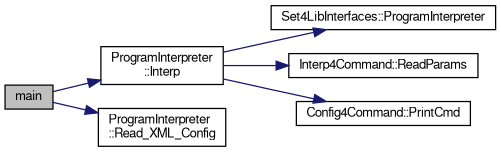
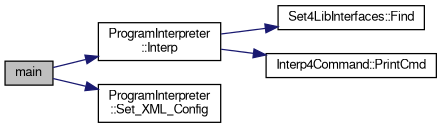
  digraph {
    rankdir=LR
    node [color=black fillcolor=white fontname=FreeSans fontsize=10 shape=record style=filled]
    edge [color=midnightblue fontname=FreeSans fontsize=10 labelfontname=FreeSans labelfontsize=10 style=solid]
    n1 [fillcolor=grey75 fontcolor=black height=0.2 label=main width=0.4]
    n2 [height=0.2 label="ProgramInterpreter\l::Interp" width=0.4]
-   n3 [height=0.2 label="ProgramInterpreter\l::Read_XML_Config" width=0.4]
-   n4 [height=0.2 label="Set4LibInterfaces::ProgramInterpreter" width=0.4]
-   n5 [height=0.2 label="Interp4Command::ReadParams" width=0.4]
-   n6 [height=0.2 label="Config4Command::PrintCmd" width=0.4]
+   n3 [height=0.2 label="ProgramInterpreter\l::Set_XML_Config" width=0.4]
+   n4 [height=0.2 label="Set4LibInterfaces::Find" width=0.4]
+   n6 [height=0.2 label="Interp4Command::PrintCmd" width=0.4]
    n1 -> n2
    n1 -> n3
    n2 -> n4
-   n2 -> n5
    n2 -> n6
  }
